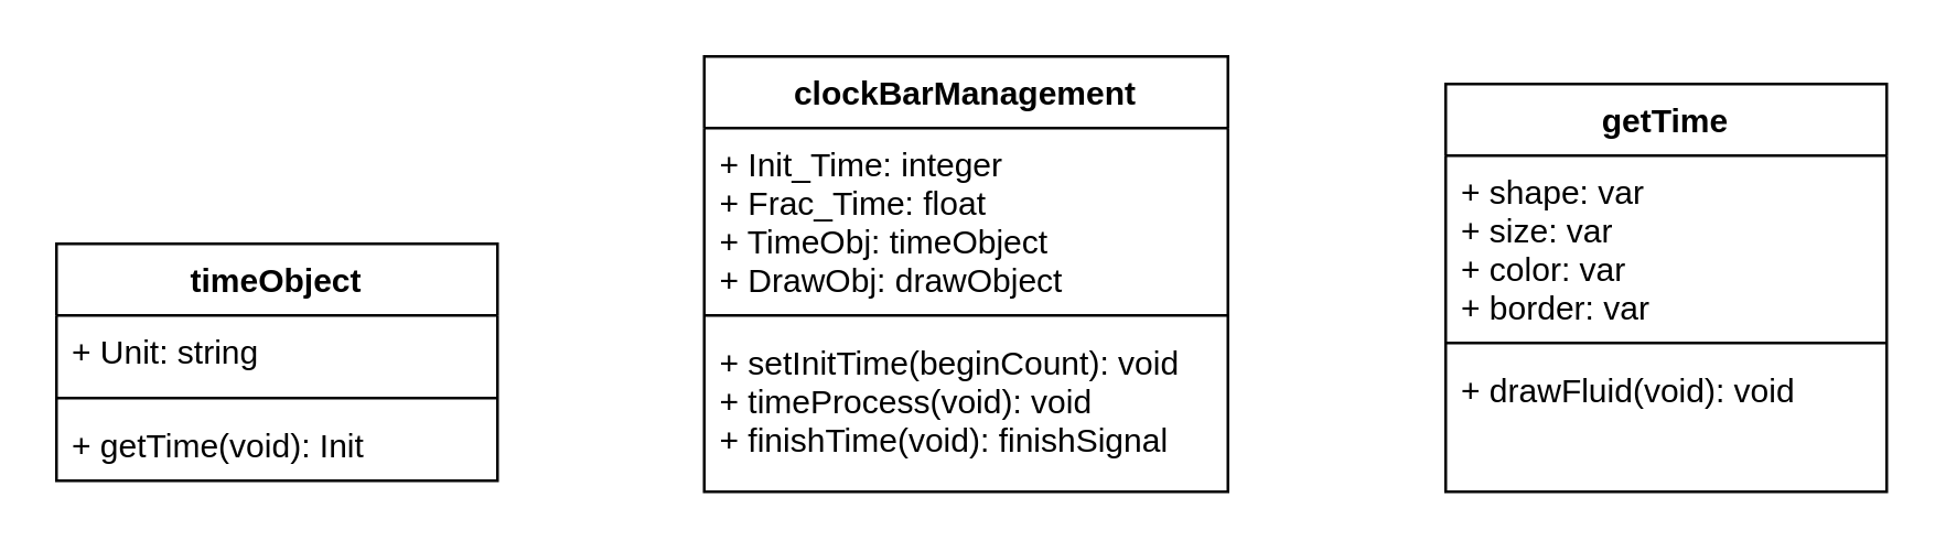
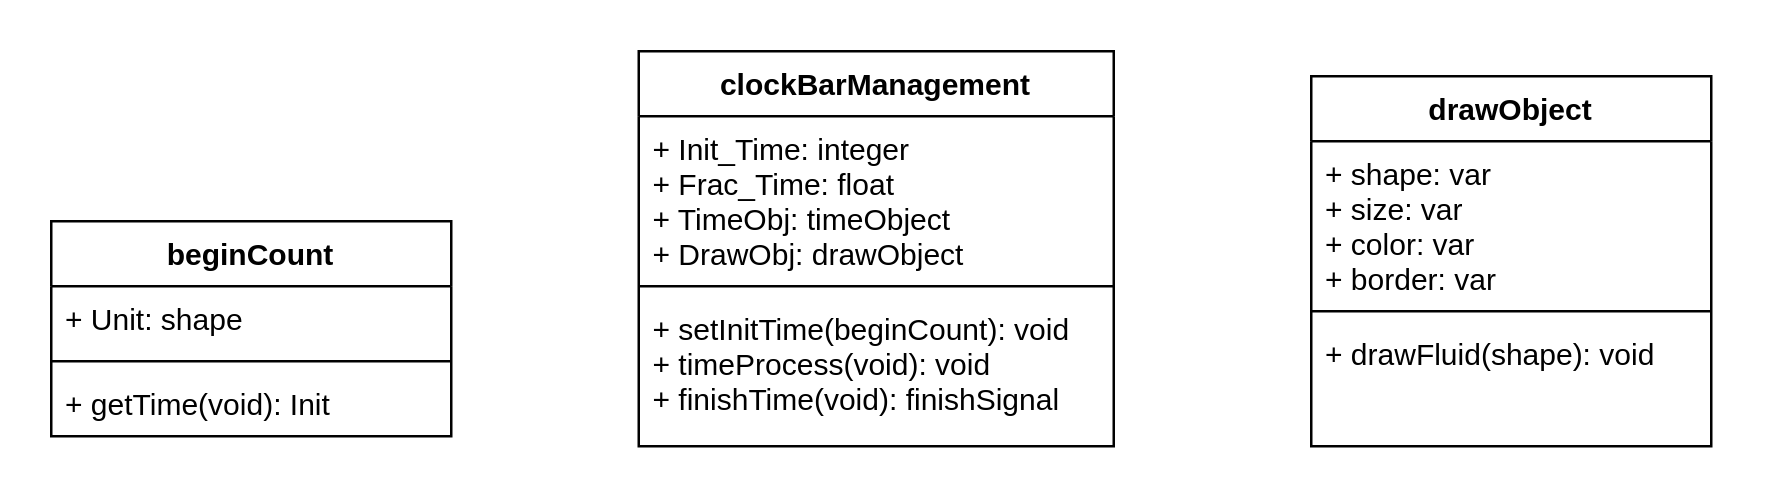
  <mxCell id="0" />
  <mxCell id="1" parent="0" />
- <mxCell id="2" value="timeObject" style="swimlane;fontStyle=1;align=center;verticalAlign=top;childLayout=stackLayout;horizontal=1;startSize=26;horizontalStack=0;resizeParent=1;resizeParentMax=0;resizeLast=0;collapsible=1;marginBottom=0;" vertex="1" parent="1"><mxGeometry x="20" y="88" width="160" height="86" as="geometry" /></mxCell>
- <mxCell id="3" value="+ Unit: string" style="text;strokeColor=none;fillColor=none;align=left;verticalAlign=top;spacingLeft=4;spacingRight=4;overflow=hidden;rotatable=0;points=[[0,0.5],[1,0.5]];portConstraint=eastwest;" vertex="1" parent="2"><mxGeometry y="26" width="160" height="26" as="geometry" /></mxCell>
+ <mxCell id="2" value="beginCount" style="swimlane;fontStyle=1;align=center;verticalAlign=top;childLayout=stackLayout;horizontal=1;startSize=26;horizontalStack=0;resizeParent=1;resizeParentMax=0;resizeLast=0;collapsible=1;marginBottom=0;" vertex="1" parent="1"><mxGeometry x="20" y="88" width="160" height="86" as="geometry" /></mxCell>
+ <mxCell id="3" value="+ Unit: shape" style="text;strokeColor=none;fillColor=none;align=left;verticalAlign=top;spacingLeft=4;spacingRight=4;overflow=hidden;rotatable=0;points=[[0,0.5],[1,0.5]];portConstraint=eastwest;" vertex="1" parent="2"><mxGeometry y="26" width="160" height="26" as="geometry" /></mxCell>
  <mxCell id="4" value="" style="line;strokeWidth=1;fillColor=none;align=left;verticalAlign=middle;spacingTop=-1;spacingLeft=3;spacingRight=3;rotatable=0;labelPosition=right;points=[];portConstraint=eastwest;" vertex="1" parent="2"><mxGeometry y="52" width="160" height="8" as="geometry" /></mxCell>
  <mxCell id="5" value="+ getTime(void): Init" style="text;strokeColor=none;fillColor=none;align=left;verticalAlign=top;spacingLeft=4;spacingRight=4;overflow=hidden;rotatable=0;points=[[0,0.5],[1,0.5]];portConstraint=eastwest;" vertex="1" parent="2"><mxGeometry y="60" width="160" height="26" as="geometry" /></mxCell>
  <mxCell id="6" value="clockBarManagement" style="swimlane;fontStyle=1;align=center;verticalAlign=top;childLayout=stackLayout;horizontal=1;startSize=26;horizontalStack=0;resizeParent=1;resizeParentMax=0;resizeLast=0;collapsible=1;marginBottom=0;" vertex="1" parent="1"><mxGeometry x="255" y="20" width="190" height="158" as="geometry" /></mxCell>
  <mxCell id="7" value="+ Init_Time: integer&#10;+ Frac_Time: float&#10;+ TimeObj: timeObject&#10;+ DrawObj: drawObject&#10;&#10;&#10;" style="text;strokeColor=none;fillColor=none;align=left;verticalAlign=top;spacingLeft=4;spacingRight=4;overflow=hidden;rotatable=0;points=[[0,0.5],[1,0.5]];portConstraint=eastwest;" vertex="1" parent="6"><mxGeometry y="26" width="190" height="64" as="geometry" /></mxCell>
  <mxCell id="8" value="" style="line;strokeWidth=1;fillColor=none;align=left;verticalAlign=middle;spacingTop=-1;spacingLeft=3;spacingRight=3;rotatable=0;labelPosition=right;points=[];portConstraint=eastwest;" vertex="1" parent="6"><mxGeometry y="90" width="190" height="8" as="geometry" /></mxCell>
  <mxCell id="9" value="+ setInitTime(beginCount): void&#10;+ timeProcess(void): void&#10;+ finishTime(void): finishSignal&#10;&#10;&#10;" style="text;strokeColor=none;fillColor=none;align=left;verticalAlign=top;spacingLeft=4;spacingRight=4;overflow=hidden;rotatable=0;points=[[0,0.5],[1,0.5]];portConstraint=eastwest;" vertex="1" parent="6"><mxGeometry y="98" width="190" height="60" as="geometry" /></mxCell>
- <mxCell id="10" value="getTime" style="swimlane;fontStyle=1;align=center;verticalAlign=top;childLayout=stackLayout;horizontal=1;startSize=26;horizontalStack=0;resizeParent=1;resizeParentMax=0;resizeLast=0;collapsible=1;marginBottom=0;" vertex="1" parent="1"><mxGeometry x="524" y="30" width="160" height="148" as="geometry" /></mxCell>
+ <mxCell id="10" value="drawObject" style="swimlane;fontStyle=1;align=center;verticalAlign=top;childLayout=stackLayout;horizontal=1;startSize=26;horizontalStack=0;resizeParent=1;resizeParentMax=0;resizeLast=0;collapsible=1;marginBottom=0;" vertex="1" parent="1"><mxGeometry x="524" y="30" width="160" height="148" as="geometry" /></mxCell>
  <mxCell id="11" value="+ shape: var&#10;+ size: var&#10;+ color: var&#10;+ border: var&#10;&#10;" style="text;strokeColor=none;fillColor=none;align=left;verticalAlign=top;spacingLeft=4;spacingRight=4;overflow=hidden;rotatable=0;points=[[0,0.5],[1,0.5]];portConstraint=eastwest;" vertex="1" parent="10"><mxGeometry y="26" width="160" height="64" as="geometry" /></mxCell>
  <mxCell id="12" value="" style="line;strokeWidth=1;fillColor=none;align=left;verticalAlign=middle;spacingTop=-1;spacingLeft=3;spacingRight=3;rotatable=0;labelPosition=right;points=[];portConstraint=eastwest;" vertex="1" parent="10"><mxGeometry y="90" width="160" height="8" as="geometry" /></mxCell>
- <mxCell id="13" value="+ drawFluid(void): void" style="text;strokeColor=none;fillColor=none;align=left;verticalAlign=top;spacingLeft=4;spacingRight=4;overflow=hidden;rotatable=0;points=[[0,0.5],[1,0.5]];portConstraint=eastwest;" vertex="1" parent="10"><mxGeometry y="98" width="160" height="50" as="geometry" /></mxCell>
+ <mxCell id="13" value="+ drawFluid(shape): void" style="text;strokeColor=none;fillColor=none;align=left;verticalAlign=top;spacingLeft=4;spacingRight=4;overflow=hidden;rotatable=0;points=[[0,0.5],[1,0.5]];portConstraint=eastwest;" vertex="1" parent="10"><mxGeometry y="98" width="160" height="50" as="geometry" /></mxCell>
